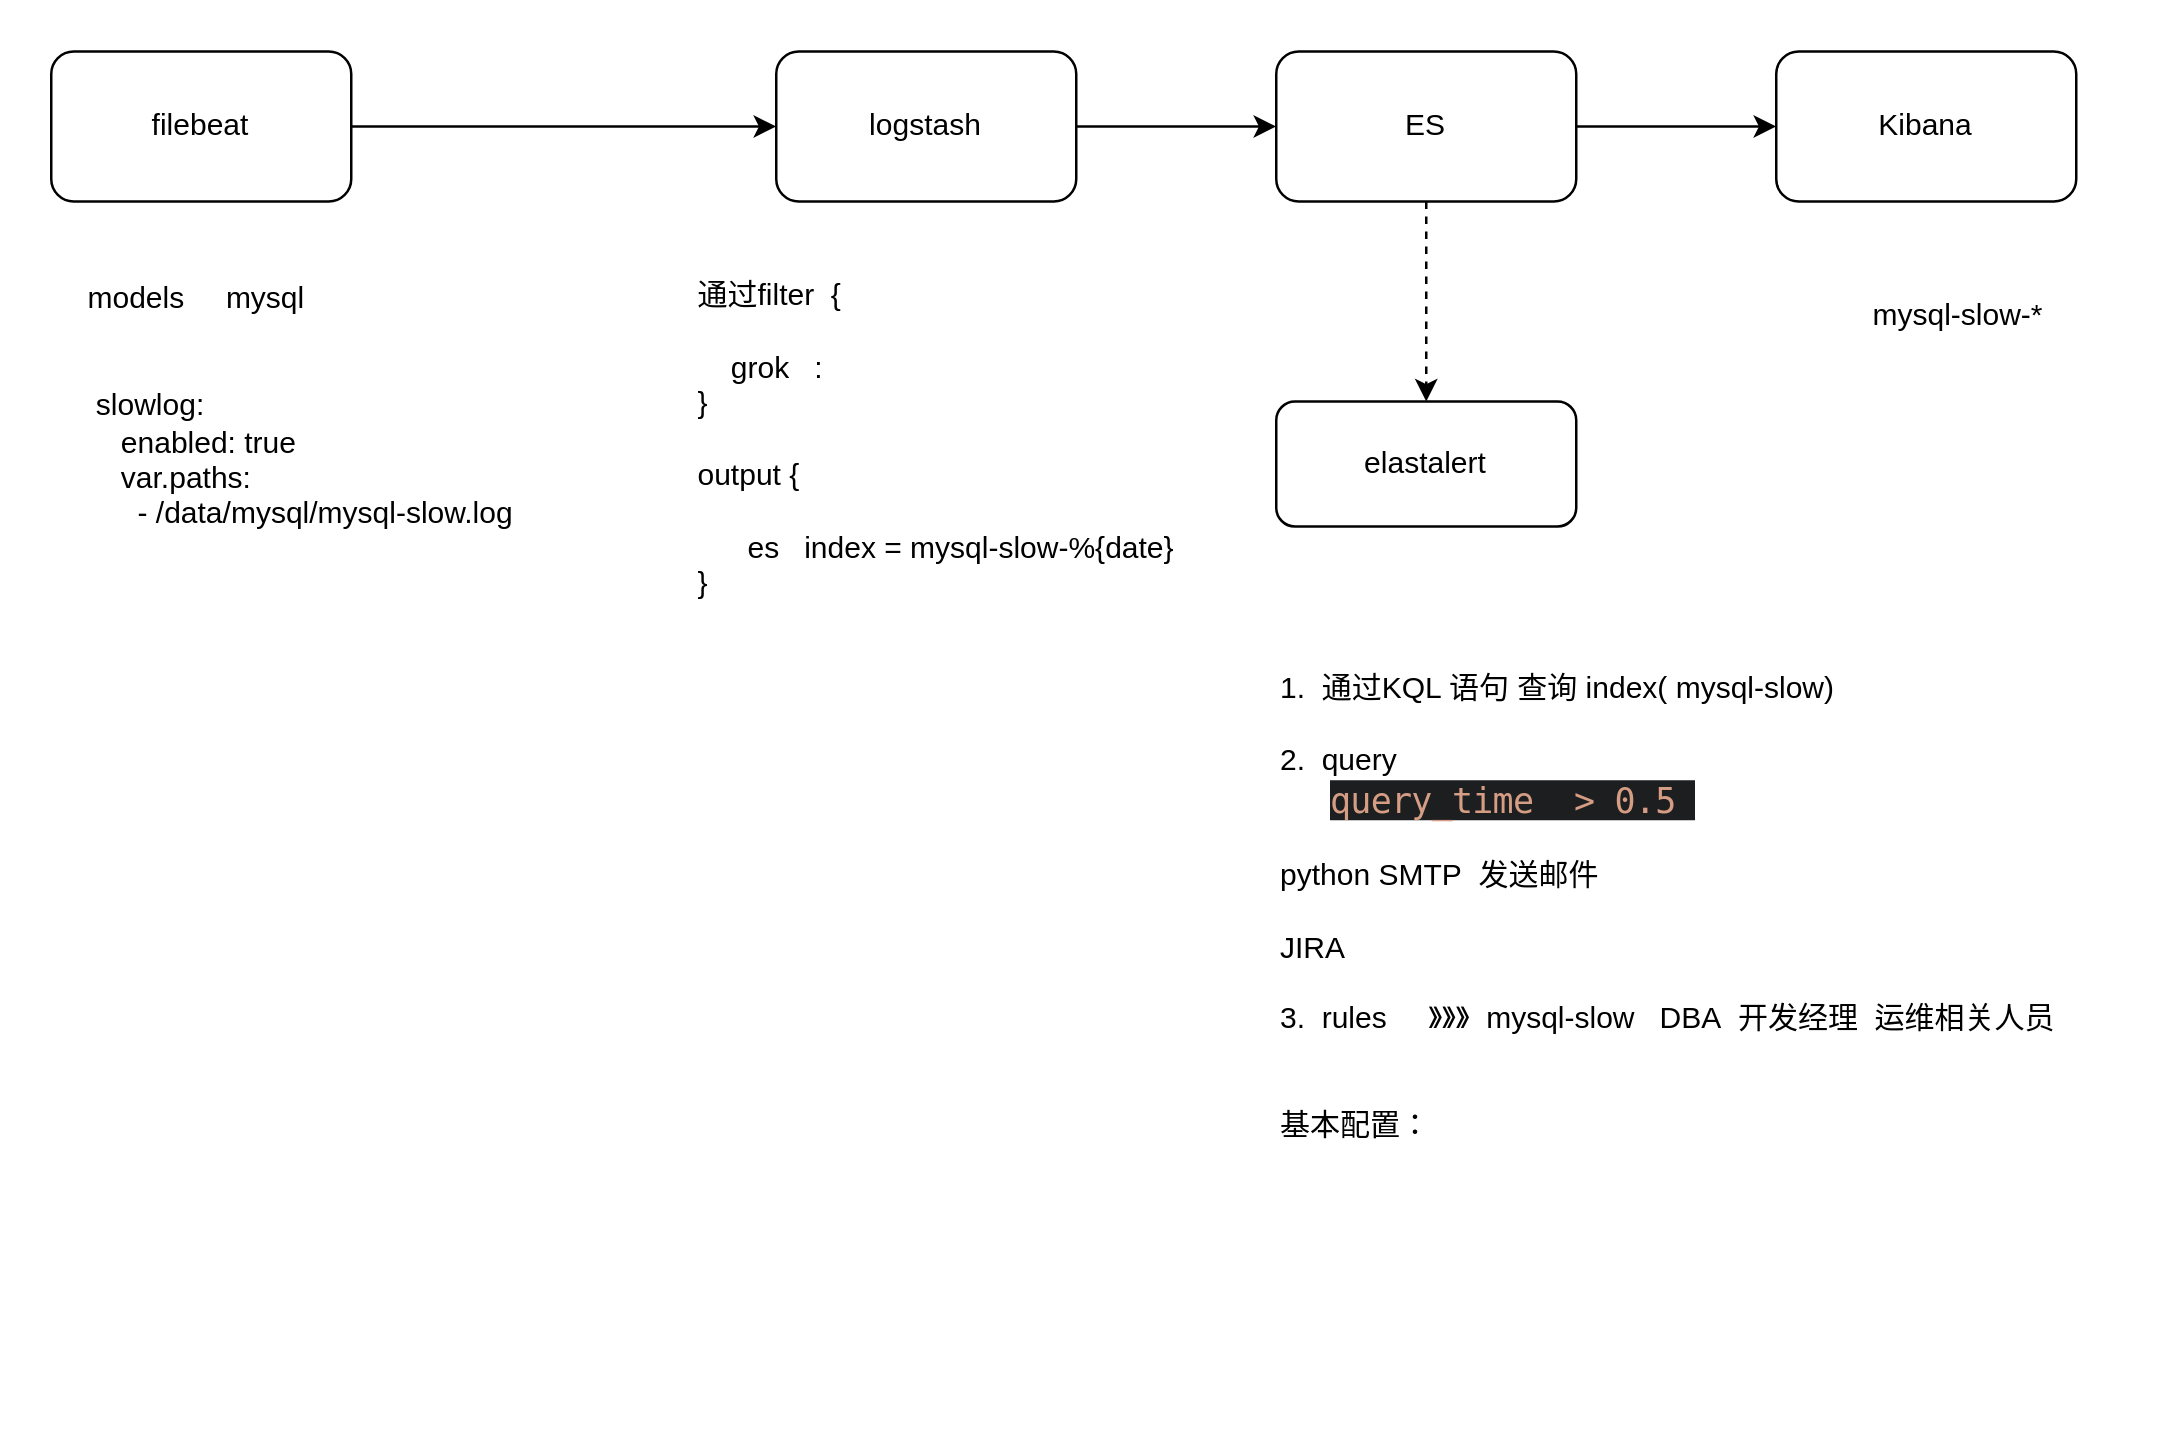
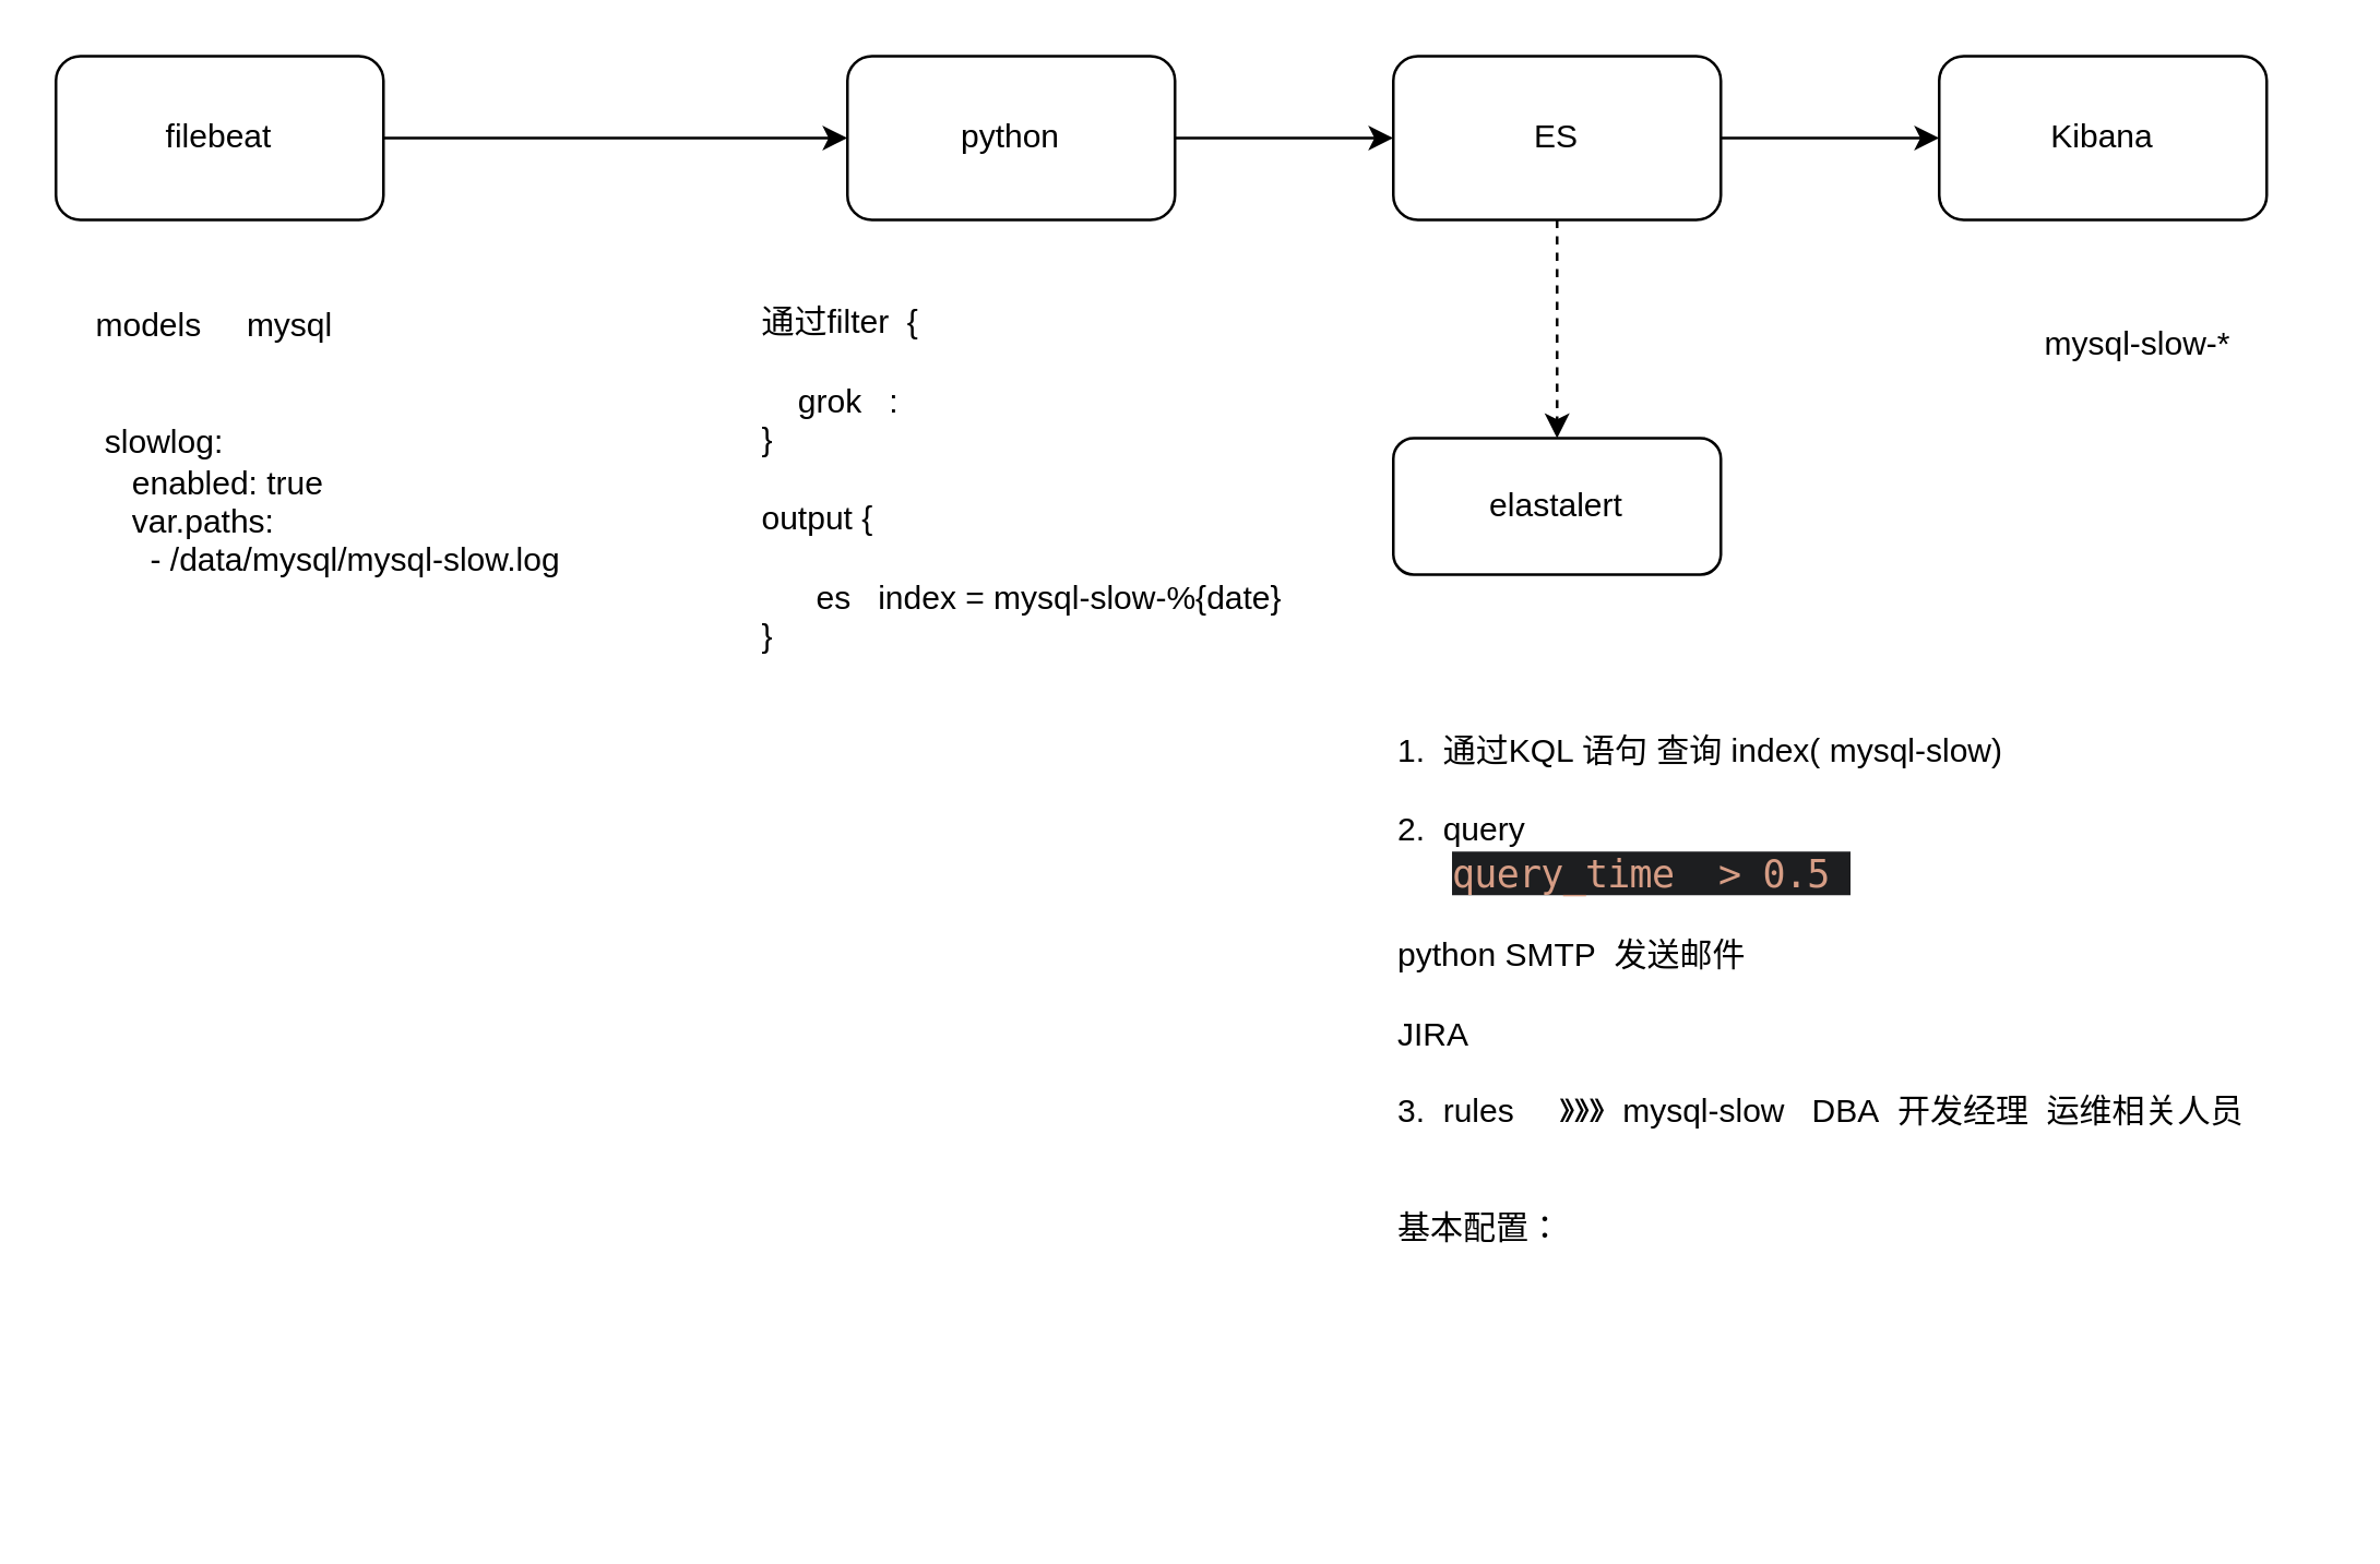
  <mxCell id="0" />
  <mxCell id="1" parent="0" />
  <mxCell id="2" value="" style="edgeStyle=orthogonalEdgeStyle;rounded=0;orthogonalLoop=1;jettySize=auto;html=1;" edge="1" parent="1" source="3" target="5"><mxGeometry relative="1" as="geometry" /></mxCell>
  <mxCell id="3" value="filebeat" style="rounded=1;whiteSpace=wrap;html=1;" vertex="1" parent="1"><mxGeometry x="20" y="20" width="120" height="60" as="geometry" /></mxCell>
  <mxCell id="4" value="" style="edgeStyle=orthogonalEdgeStyle;rounded=0;orthogonalLoop=1;jettySize=auto;html=1;" edge="1" parent="1" source="5" target="8"><mxGeometry relative="1" as="geometry" /></mxCell>
- <mxCell id="5" value="logstash" style="rounded=1;whiteSpace=wrap;html=1;" vertex="1" parent="1"><mxGeometry x="310" y="20" width="120" height="60" as="geometry" /></mxCell>
+ <mxCell id="5" value="python" style="rounded=1;whiteSpace=wrap;html=1;" vertex="1" parent="1"><mxGeometry x="310" y="20" width="120" height="60" as="geometry" /></mxCell>
  <mxCell id="6" value="" style="edgeStyle=orthogonalEdgeStyle;rounded=0;orthogonalLoop=1;jettySize=auto;html=1;" edge="1" parent="1" source="8" target="10"><mxGeometry relative="1" as="geometry" /></mxCell>
  <mxCell id="7" value="" style="edgeStyle=orthogonalEdgeStyle;rounded=0;orthogonalLoop=1;jettySize=auto;html=1;dashed=1;" edge="1" parent="1" source="8" target="9"><mxGeometry relative="1" as="geometry" /></mxCell>
  <mxCell id="8" value="ES" style="rounded=1;whiteSpace=wrap;html=1;" vertex="1" parent="1"><mxGeometry x="510" y="20" width="120" height="60" as="geometry" /></mxCell>
  <mxCell id="9" value="elastalert" style="rounded=1;whiteSpace=wrap;html=1;" vertex="1" parent="1"><mxGeometry x="510" y="160" width="120" height="50" as="geometry" /></mxCell>
  <mxCell id="10" value="Kibana" style="rounded=1;whiteSpace=wrap;html=1;" vertex="1" parent="1"><mxGeometry x="710" y="20" width="120" height="60" as="geometry" /></mxCell>
  <mxCell id="11" value="models&amp;nbsp; &amp;nbsp; &amp;nbsp;mysql&lt;br&gt;&lt;br&gt;&lt;br&gt;&lt;div&gt;&amp;nbsp;slowlog:&lt;/div&gt;&lt;div&gt;&amp;nbsp; &amp;nbsp; enabled: true&lt;/div&gt;&lt;div&gt;&amp;nbsp; &amp;nbsp; var.paths:&lt;/div&gt;&lt;div&gt;&amp;nbsp; &amp;nbsp; &amp;nbsp; - /data/mysql/mysql-slow.log&lt;/div&gt;" style="text;html=1;resizable=0;points=[];autosize=1;align=left;verticalAlign=top;spacingTop=-4;" vertex="1" parent="1"><mxGeometry x="33" y="109" width="190" height="100" as="geometry" /></mxCell>
  <mxCell id="12" value="通过filter&amp;nbsp; {&lt;br&gt;&lt;br&gt;&amp;nbsp; &amp;nbsp; grok&amp;nbsp; &amp;nbsp;:&lt;br&gt;}&lt;br&gt;&lt;br&gt;output {&lt;br&gt;&lt;br&gt;&amp;nbsp; &amp;nbsp; &amp;nbsp; es&amp;nbsp; &amp;nbsp;index = mysql-slow-%{date}&lt;br&gt;}" style="text;html=1;resizable=0;points=[];autosize=1;align=left;verticalAlign=top;spacingTop=-4;" vertex="1" parent="1"><mxGeometry x="277" y="108" width="210" height="130" as="geometry" /></mxCell>
  <mxCell id="13" value="&lt;br&gt;1.&amp;nbsp; 通过KQL 语句 查询 index( mysql-slow)&lt;br&gt;&lt;br&gt;2.&amp;nbsp; query&amp;nbsp;&lt;br&gt;&amp;nbsp; &amp;nbsp; &amp;nbsp;&amp;nbsp;&lt;span style=&quot;color: rgb(214 , 157 , 133) ; font-family: monospace ; font-size: 14px ; letter-spacing: -0.3px ; white-space: pre-wrap ; background-color: rgb(29 , 30 , 32)&quot;&gt;query_time  &amp;gt; 0.5 &lt;br/&gt;&lt;/span&gt;&lt;br&gt;python SMTP&amp;nbsp; 发送邮件&lt;br&gt;&lt;br&gt;JIRA&lt;br&gt;&lt;br&gt;3.&amp;nbsp; rules&amp;nbsp; &amp;nbsp; &amp;nbsp;》》》&amp;nbsp; mysql-slow&amp;nbsp; &amp;nbsp;DBA&amp;nbsp; 开发经理&amp;nbsp; 运维相关人员&lt;br&gt;&lt;br&gt;&lt;br&gt;基本配置：&lt;br&gt;&lt;br&gt;&lt;br&gt;&lt;br&gt;&lt;br&gt;&lt;br&gt;&lt;br&gt;&lt;br&gt;" style="text;html=1;resizable=0;points=[];autosize=1;align=left;verticalAlign=top;spacingTop=-4;" vertex="1" parent="1"><mxGeometry x="510" y="251" width="340" height="300" as="geometry" /></mxCell>
  <mxCell id="14" value="mysql-slow-*" style="text;html=1;resizable=0;points=[];autosize=1;align=left;verticalAlign=top;spacingTop=-4;" vertex="1" parent="1"><mxGeometry x="747" y="116" width="80" height="20" as="geometry" /></mxCell>
